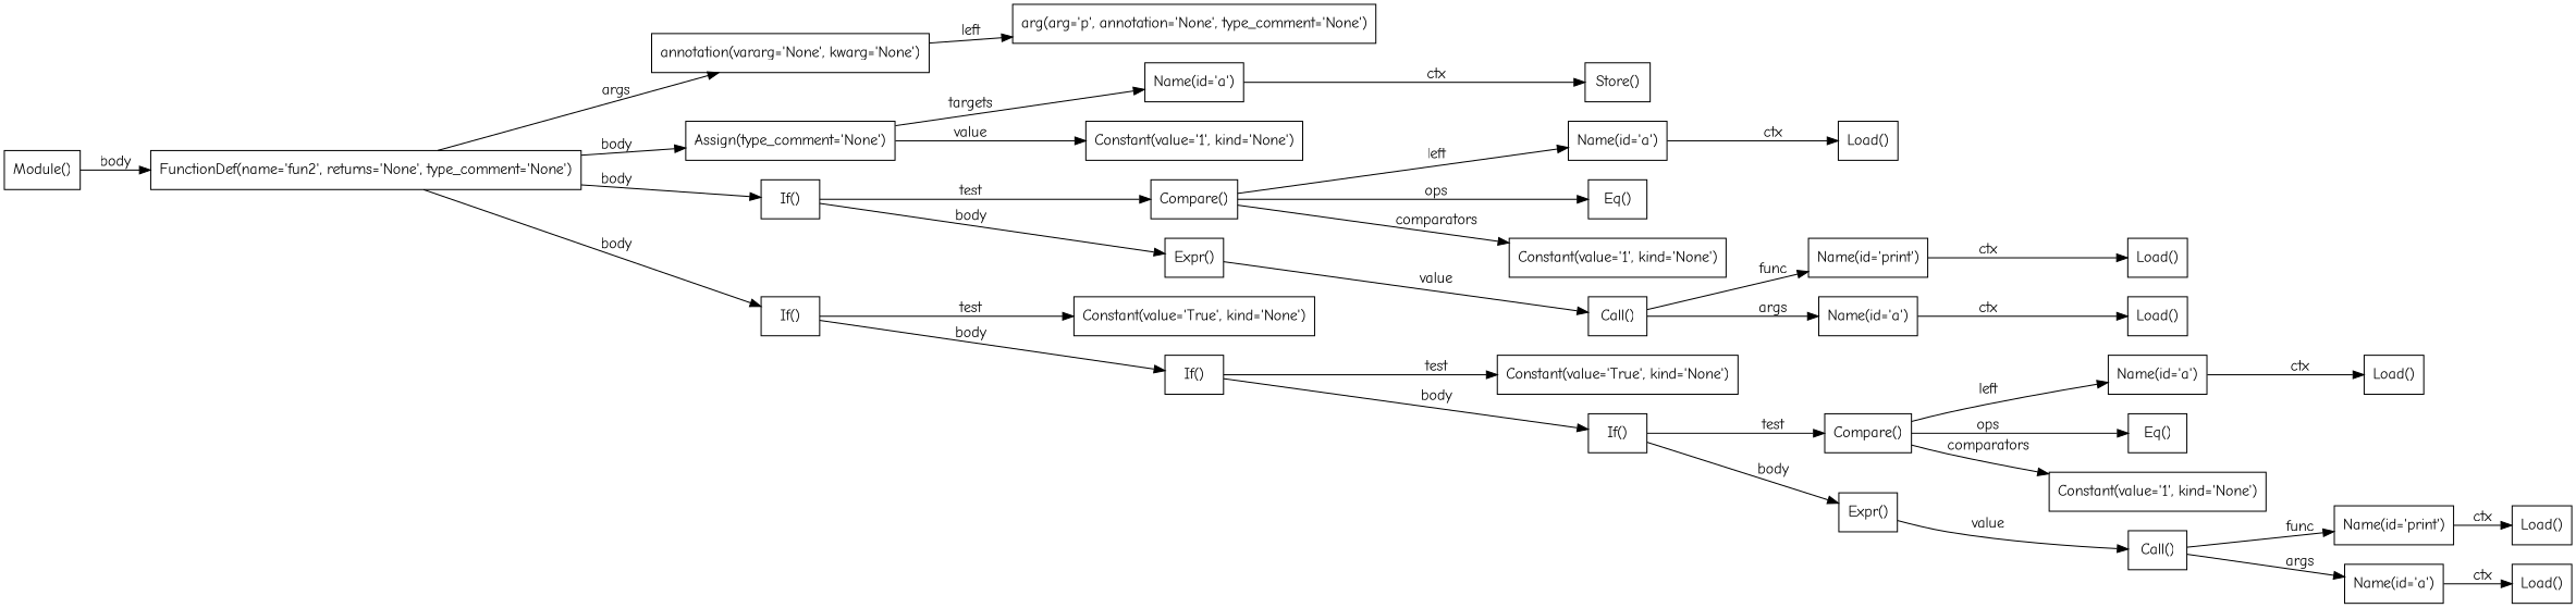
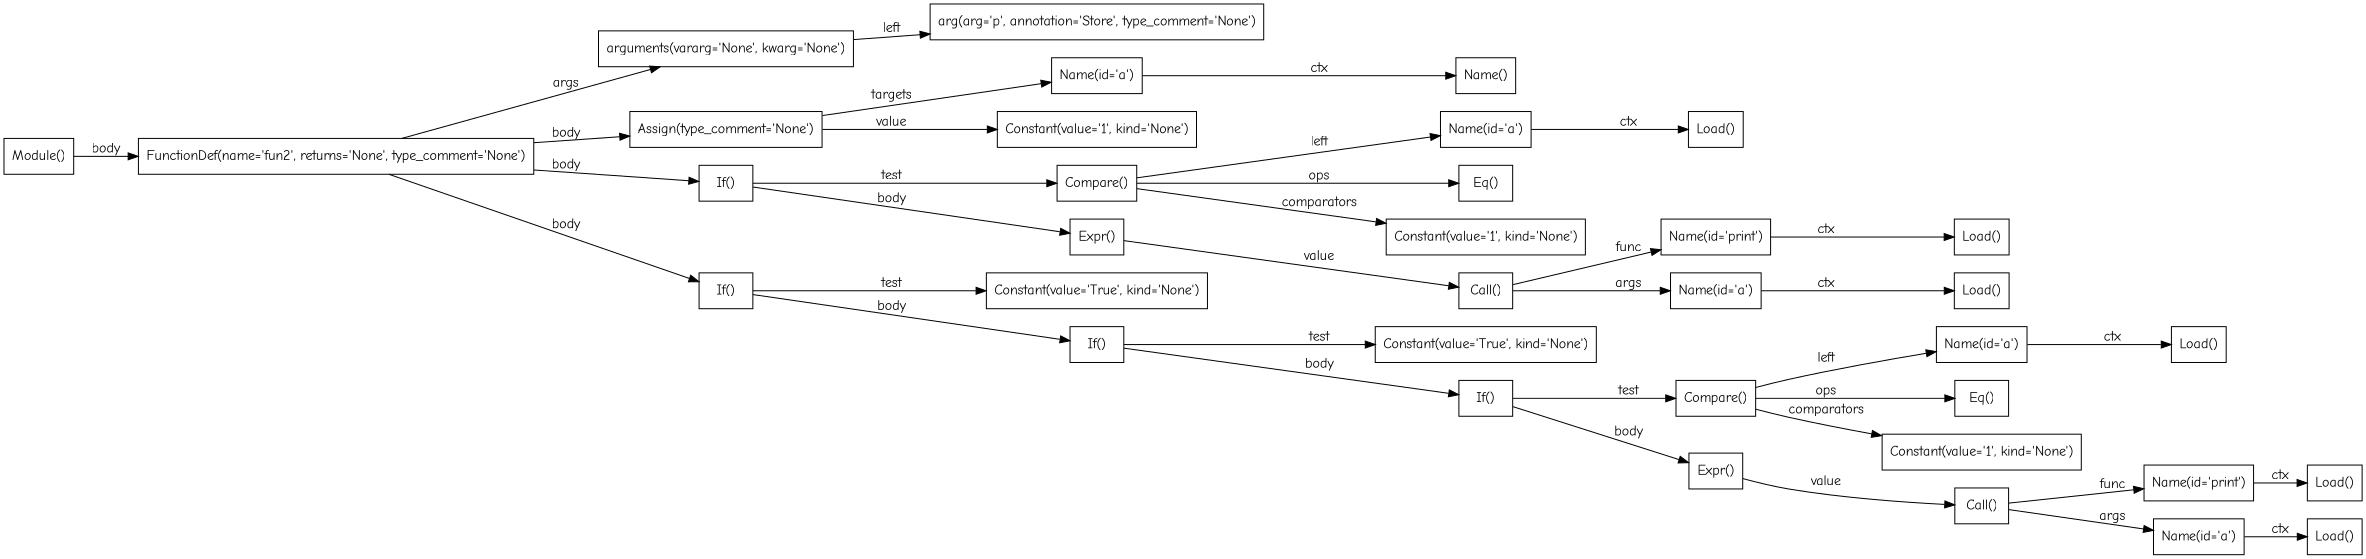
  digraph {
    fontname="Comic Neue"
    rankdir=LR
    node [fontname="Comic Neue" shape=box]
    edge [fontname="Comic Neue"]
    n1 [label="Module()"]
    n2 [label="FunctionDef(name='fun2', returns='None', type_comment='None')"]
-   n3 [label="annotation(vararg='None', kwarg='None')"]
+   n3 [label="arguments(vararg='None', kwarg='None')"]
    n4 [label="Assign(type_comment='None')"]
    n5 [label="If()"]
    n6 [label="If()"]
-   n7 [label="arg(arg='p', annotation='None', type_comment='None')"]
+   n7 [label="arg(arg='p', annotation='Store', type_comment='None')"]
    n8 [label="Name(id='a')"]
    n9 [label="Constant(value='1', kind='None')"]
    n10 [label="Compare()"]
    n11 [label="Expr()"]
    n12 [label="Constant(value='True', kind='None')"]
    n13 [label="If()"]
-   n14 [label="Store()"]
+   n14 [label="Name()"]
    n15 [label="Name(id='a')"]
    n16 [label="Eq()"]
    n17 [label="Constant(value='1', kind='None')"]
    n18 [label="Call()"]
    n19 [label="Load()"]
    n20 [label="Name(id='print')"]
    n21 [label="Name(id='a')"]
    n22 [label="Load()"]
    n23 [label="Load()"]
    n24 [label="Constant(value='True', kind='None')"]
    n25 [label="If()"]
    n26 [label="Compare()"]
    n27 [label="Expr()"]
    n28 [label="Name(id='a')"]
    n29 [label="Eq()"]
    n30 [label="Constant(value='1', kind='None')"]
    n31 [label="Call()"]
    n32 [label="Load()"]
    n33 [label="Name(id='print')"]
    n34 [label="Name(id='a')"]
    n35 [label="Load()"]
    n36 [label="Load()"]
    n1 -> n2 [label=body]
    n2 -> n3 [label=args]
    n2 -> n4 [label=body]
    n2 -> n5 [label=body]
    n2 -> n6 [label=body]
    n3 -> n7 [label=left]
    n4 -> n8 [label=targets]
    n4 -> n9 [label=value]
    n5 -> n10 [label=test]
    n5 -> n11 [label=body]
    n6 -> n12 [label=test]
    n6 -> n13 [label=body]
    n8 -> n14 [label=ctx]
    n10 -> n15 [label=left]
    n10 -> n16 [label=ops]
    n10 -> n17 [label=comparators]
    n11 -> n18 [label=value]
    n13 -> n24 [label=test]
    n13 -> n25 [label=body]
    n15 -> n19 [label=ctx]
    n18 -> n20 [label=func]
    n18 -> n21 [label=args]
    n20 -> n22 [label=ctx]
    n21 -> n23 [label=ctx]
    n25 -> n26 [label=test]
    n25 -> n27 [label=body]
    n26 -> n28 [label=left]
    n26 -> n29 [label=ops]
    n26 -> n30 [label=comparators]
    n27 -> n31 [label=value]
    n28 -> n32 [label=ctx]
    n31 -> n33 [label=func]
    n31 -> n34 [label=args]
    n33 -> n35 [label=ctx]
    n34 -> n36 [label=ctx]
  }
